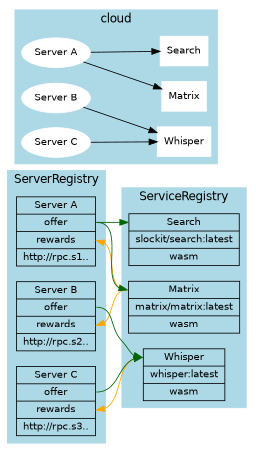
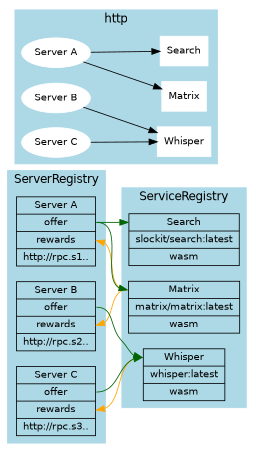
  digraph {
    fontname=Helvetica
    rankdir=LR
    node [color=black fontname=Helvetica fontsize=12 shape=record]
    n1 [label="<f0>Matrix|matrix/matrix:latest|wasm"]
    n2 [label="<f0>Search|slockit/search:latest|wasm"]
    n3 [label="<f0>Whisper|whisper:latest|wasm"]
    n4 [label="<f0>Server A|<offer>offer|<rewards>rewards|<f2>http://rpc.s1.."]
    n5 [label="<f0>Server B|<offer>offer|<rewards>rewards|<f2>http://rpc.s2.."]
    n6 [label="<f0>Server C|<offer>offer|<rewards>rewards|<f2>http://rpc.s3.."]
    n7 [color=white label="Server A" style=filled shape=""]
    n8 [color=white label=Matrix style=filled]
    n9 [color=white label=Search style=filled]
    n10 [color=white label="Server B" style=filled shape=""]
    n11 [color=white label=Whisper style=filled]
    n12 [color=white label="Server C" style=filled shape=""]
    subgraph sub_1 {
      label=Registry
      subgraph cluster_2 {
        color=lightblue
        label=ServiceRegistry
        style=filled
        n1
        n2
        n3
      }
      subgraph cluster_3 {
        color=lightblue
        label=ServerRegistry
        style=filled
        n4
        n5
        n6
      }
      subgraph cluster_4 {
        color=lightblue
-       label=cloud
+       label=http
        style=filled
        n7
        n8
        n9
        n10
        n11
        n12
      }
    }
    n1 -> n4 [color=orange headport=rewards tailport=f0]
    n1 -> n5 [color=orange headport=rewards tailport=f0]
    n3 -> n6 [color=orange headport=rewards tailport=f0]
    n4 -> n1 [color=darkgreen headport=f0 tailport=offer]
    n4 -> n2 [color=darkgreen headport=f0 tailport=offer]
    n5 -> n3 [color=darkgreen headport=f0 tailport=offer]
    n6 -> n3 [color=darkgreen headport=f0 tailport=offer]
    n7 -> n8
    n7 -> n9
    n10 -> n11
    n12 -> n11
  }
